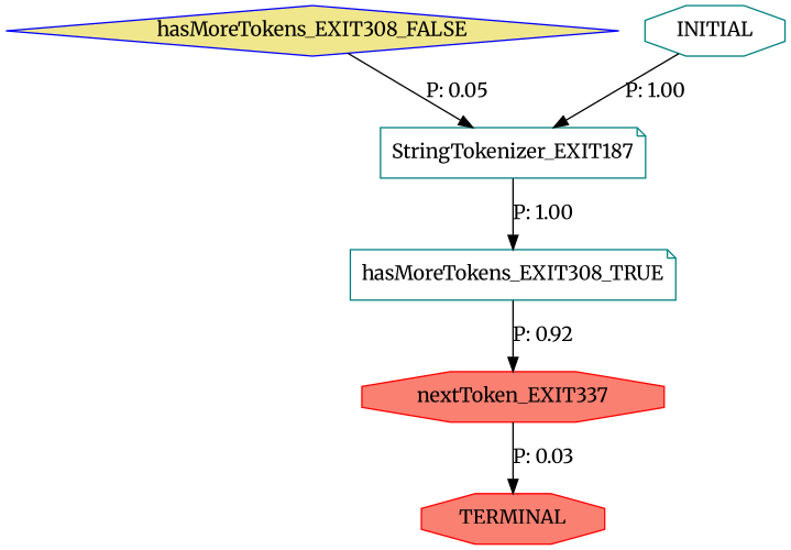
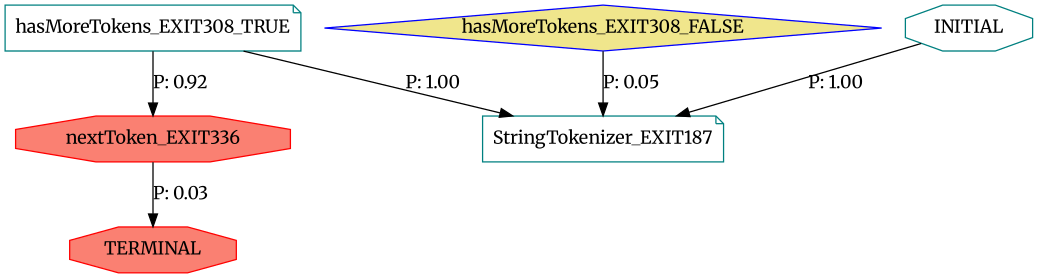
  digraph {
    fontname=Merriweather
    node [color=teal fillcolor=white fontname=Merriweather shape=octagon style=filled]
    edge [fontname=Merriweather]
    n1 [label=StringTokenizer_EXIT187 shape=note]
    n2 [label=hasMoreTokens_EXIT308_TRUE shape=note]
-   n3 [color=red fillcolor=salmon label=nextToken_EXIT337]
+   n3 [color=red fillcolor=salmon label=nextToken_EXIT336]
    n4 [color=red fillcolor=salmon label=TERMINAL]
    n5 [color=blue fillcolor=khaki label=hasMoreTokens_EXIT308_FALSE shape=diamond]
    n6 [label=INITIAL]
-   n1 -> n2 [label="P: 1.00"]
+   n2 -> n1 [label="P: 1.00"]
    n2 -> n3 [label="P: 0.92"]
    n3 -> n4 [label="P: 0.03"]
    n5 -> n1 [label="P: 0.05"]
    n6 -> n1 [label="P: 1.00"]
  }
